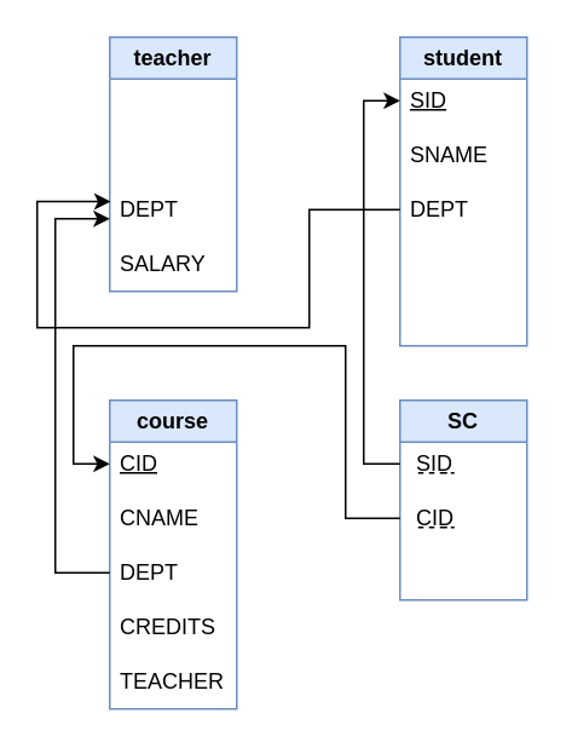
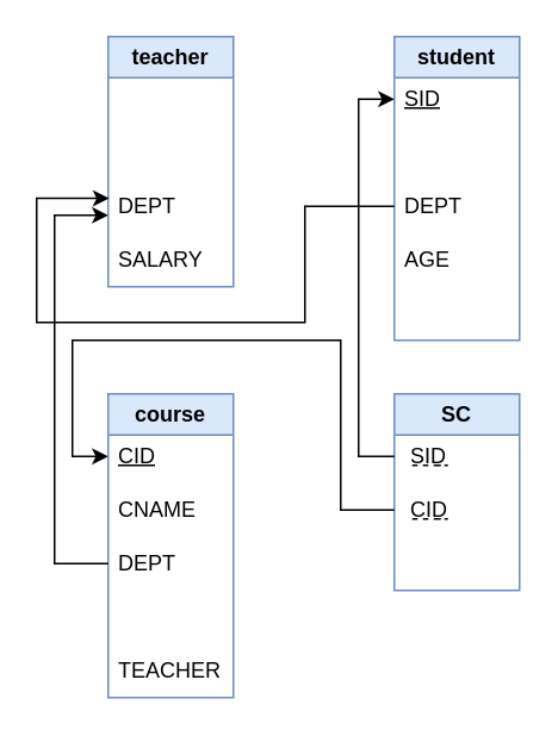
  <mxCell id="0" />
  <mxCell id="1" parent="0" />
  <mxCell id="2" value="teacher" style="swimlane;whiteSpace=wrap;html=1;fillColor=#dae8fc;strokeColor=#6c8ebf;" parent="1" vertex="1"><mxGeometry x="60" y="20" width="70" height="140" as="geometry" /></mxCell>
  <mxCell id="3" value="DEPT" style="text;strokeColor=none;fillColor=none;align=left;verticalAlign=middle;spacingLeft=4;spacingRight=4;overflow=hidden;points=[[0,0.5],[1,0.5]];portConstraint=eastwest;rotatable=0;whiteSpace=wrap;html=1;" parent="2" vertex="1"><mxGeometry y="80" width="70" height="30" as="geometry" /></mxCell>
  <mxCell id="4" value="SALARY" style="text;strokeColor=none;fillColor=none;align=left;verticalAlign=middle;spacingLeft=4;spacingRight=4;overflow=hidden;points=[[0,0.5],[1,0.5]];portConstraint=eastwest;rotatable=0;whiteSpace=wrap;html=1;" parent="2" vertex="1"><mxGeometry y="110" width="70" height="30" as="geometry" /></mxCell>
  <mxCell id="5" value="student" style="swimlane;whiteSpace=wrap;html=1;fillColor=#dae8fc;strokeColor=#6c8ebf;" parent="1" vertex="1"><mxGeometry x="220" y="20" width="70" height="170" as="geometry" /></mxCell>
  <mxCell id="6" value="&lt;u&gt;SID&lt;/u&gt;" style="text;strokeColor=none;fillColor=none;align=left;verticalAlign=middle;spacingLeft=4;spacingRight=4;overflow=hidden;points=[[0,0.5],[1,0.5]];portConstraint=eastwest;rotatable=0;whiteSpace=wrap;html=1;" parent="5" vertex="1"><mxGeometry y="20" width="70" height="30" as="geometry" /></mxCell>
- <mxCell id="7" value="SNAME" style="text;strokeColor=none;fillColor=none;align=left;verticalAlign=middle;spacingLeft=4;spacingRight=4;overflow=hidden;points=[[0,0.5],[1,0.5]];portConstraint=eastwest;rotatable=0;whiteSpace=wrap;html=1;" parent="5" vertex="1"><mxGeometry y="50" width="70" height="30" as="geometry" /></mxCell>
  <mxCell id="8" value="DEPT" style="text;strokeColor=none;fillColor=none;align=left;verticalAlign=middle;spacingLeft=4;spacingRight=4;overflow=hidden;points=[[0,0.5],[1,0.5]];portConstraint=eastwest;rotatable=0;whiteSpace=wrap;html=1;" parent="5" vertex="1"><mxGeometry y="80" width="70" height="30" as="geometry" /></mxCell>
+ <mxCell id="9" value="AGE" style="text;strokeColor=none;fillColor=none;align=left;verticalAlign=middle;spacingLeft=4;spacingRight=4;overflow=hidden;points=[[0,0.5],[1,0.5]];portConstraint=eastwest;rotatable=0;whiteSpace=wrap;html=1;" parent="5" vertex="1"><mxGeometry y="110" width="70" height="30" as="geometry" /></mxCell>
  <mxCell id="10" value="SC" style="swimlane;whiteSpace=wrap;html=1;fillColor=#dae8fc;strokeColor=#6c8ebf;" parent="1" vertex="1"><mxGeometry x="220" y="220" width="70" height="110" as="geometry" /></mxCell>
  <mxCell id="11" value="&amp;nbsp;SID" style="text;strokeColor=none;fillColor=none;align=left;verticalAlign=middle;spacingLeft=4;spacingRight=4;overflow=hidden;points=[[0,0.5],[1,0.5]];portConstraint=eastwest;rotatable=0;whiteSpace=wrap;html=1;" parent="10" vertex="1"><mxGeometry y="20" width="70" height="30" as="geometry" /></mxCell>
  <mxCell id="12" value="&amp;nbsp;CID" style="text;strokeColor=none;fillColor=none;align=left;verticalAlign=middle;spacingLeft=4;spacingRight=4;overflow=hidden;points=[[0,0.5],[1,0.5]];portConstraint=eastwest;rotatable=0;whiteSpace=wrap;html=1;" parent="10" vertex="1"><mxGeometry y="50" width="70" height="30" as="geometry" /></mxCell>
  <mxCell id="13" value="" style="endArrow=none;dashed=1;html=1;rounded=0;" edge="1" parent="10"><mxGeometry width="50" height="50" relative="1" as="geometry"><mxPoint x="10" y="40" as="sourcePoint" /><mxPoint x="20" y="40" as="targetPoint" /><Array as="points"><mxPoint x="30" y="40" /></Array></mxGeometry></mxCell>
  <mxCell id="14" value="" style="endArrow=none;dashed=1;html=1;rounded=0;" edge="1" parent="10"><mxGeometry width="50" height="50" relative="1" as="geometry"><mxPoint x="10" y="70" as="sourcePoint" /><mxPoint x="20" y="70" as="targetPoint" /><Array as="points"><mxPoint x="30" y="70" /></Array></mxGeometry></mxCell>
  <mxCell id="15" value="course" style="swimlane;whiteSpace=wrap;html=1;fillColor=#dae8fc;strokeColor=#6c8ebf;" parent="1" vertex="1"><mxGeometry x="60" y="220" width="70" height="170" as="geometry"><mxRectangle x="300" y="460" width="80" height="30" as="alternateBounds" /></mxGeometry></mxCell>
  <mxCell id="16" value="&lt;u&gt;CID&lt;/u&gt;" style="text;strokeColor=none;fillColor=none;align=left;verticalAlign=middle;spacingLeft=4;spacingRight=4;overflow=hidden;points=[[0,0.5],[1,0.5]];portConstraint=eastwest;rotatable=0;whiteSpace=wrap;html=1;" parent="15" vertex="1"><mxGeometry y="20" width="70" height="30" as="geometry" /></mxCell>
  <mxCell id="17" value="CNAME" style="text;strokeColor=none;fillColor=none;align=left;verticalAlign=middle;spacingLeft=4;spacingRight=4;overflow=hidden;points=[[0,0.5],[1,0.5]];portConstraint=eastwest;rotatable=0;whiteSpace=wrap;html=1;" parent="15" vertex="1"><mxGeometry y="50" width="70" height="30" as="geometry" /></mxCell>
  <mxCell id="18" value="DEPT" style="text;strokeColor=none;fillColor=none;align=left;verticalAlign=middle;spacingLeft=4;spacingRight=4;overflow=hidden;points=[[0,0.5],[1,0.5]];portConstraint=eastwest;rotatable=0;whiteSpace=wrap;html=1;" parent="15" vertex="1"><mxGeometry y="80" width="70" height="30" as="geometry" /></mxCell>
- <mxCell id="19" value="CREDITS" style="text;strokeColor=none;fillColor=none;align=left;verticalAlign=middle;spacingLeft=4;spacingRight=4;overflow=hidden;points=[[0,0.5],[1,0.5]];portConstraint=eastwest;rotatable=0;whiteSpace=wrap;html=1;" parent="15" vertex="1"><mxGeometry y="110" width="70" height="30" as="geometry" /></mxCell>
  <mxCell id="20" value="TEACHER" style="text;strokeColor=none;fillColor=none;align=left;verticalAlign=middle;spacingLeft=4;spacingRight=4;overflow=hidden;points=[[0,0.5],[1,0.5]];portConstraint=eastwest;rotatable=0;whiteSpace=wrap;html=1;" parent="15" vertex="1"><mxGeometry y="140" width="70" height="30" as="geometry" /></mxCell>
  <mxCell id="21" style="edgeStyle=orthogonalEdgeStyle;rounded=0;orthogonalLoop=1;jettySize=auto;html=1;entryX=0;entryY=0.5;entryDx=0;entryDy=0;" parent="1" source="11" target="6" edge="1"><mxGeometry relative="1" as="geometry" /></mxCell>
  <mxCell id="22" style="edgeStyle=orthogonalEdgeStyle;rounded=0;orthogonalLoop=1;jettySize=auto;html=1;entryX=0;entryY=0.5;entryDx=0;entryDy=0;" parent="1" source="12" target="16" edge="1"><mxGeometry relative="1" as="geometry"><Array as="points"><mxPoint x="190" y="285" /><mxPoint x="190" y="190" /><mxPoint x="40" y="190" /><mxPoint x="40" y="255" /></Array></mxGeometry></mxCell>
  <mxCell id="23" style="edgeStyle=orthogonalEdgeStyle;rounded=0;orthogonalLoop=1;jettySize=auto;html=1;" parent="1" source="18" edge="1"><mxGeometry relative="1" as="geometry"><mxPoint x="60" y="120" as="targetPoint" /><Array as="points"><mxPoint x="30" y="315" /><mxPoint x="30" y="120" /></Array></mxGeometry></mxCell>
  <mxCell id="24" style="edgeStyle=orthogonalEdgeStyle;rounded=0;orthogonalLoop=1;jettySize=auto;html=1;entryX=0.007;entryY=0.351;entryDx=0;entryDy=0;entryPerimeter=0;" parent="1" source="8" target="3" edge="1"><mxGeometry relative="1" as="geometry"><mxPoint x="60" y="110" as="targetPoint" /><Array as="points"><mxPoint x="170" y="115" /><mxPoint x="170" y="180" /><mxPoint x="20" y="180" /><mxPoint x="20" y="110" /><mxPoint x="60" y="110" /></Array></mxGeometry></mxCell>
